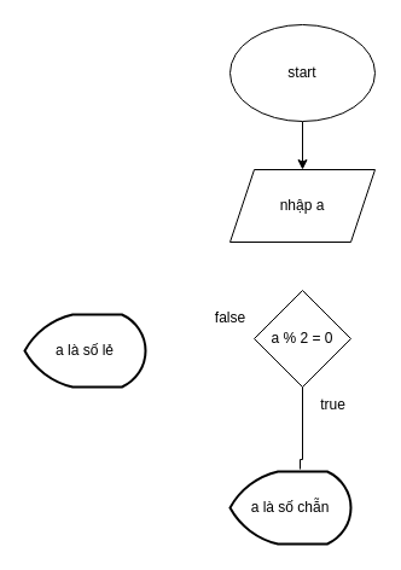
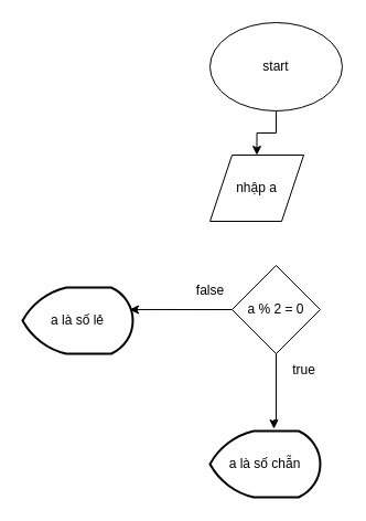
  <mxCell id="0" />
  <mxCell id="1" parent="0" />
  <mxCell id="2" style="edgeStyle=orthogonalEdgeStyle;rounded=0;orthogonalLoop=1;jettySize=auto;html=1;exitX=0.5;exitY=1;exitDx=0;exitDy=0;entryX=0.5;entryY=0;entryDx=0;entryDy=0;" edge="1" parent="1" source="3" target="4"><mxGeometry relative="1" as="geometry" /></mxCell>
  <mxCell id="3" value="start" style="ellipse;whiteSpace=wrap;html=1;" vertex="1" parent="1"><mxGeometry x="190" y="20" width="120" height="80" as="geometry" /></mxCell>
- <mxCell id="4" value="nhập a" style="shape=parallelogram;perimeter=parallelogramPerimeter;whiteSpace=wrap;html=1;fixedSize=1;" vertex="1" parent="1"><mxGeometry x="190" y="140" width="120" height="60" as="geometry" /></mxCell>
+ <mxCell id="4" value="nhập a" style="shape=parallelogram;perimeter=parallelogramPerimeter;whiteSpace=wrap;html=1;fixedSize=1;" vertex="1" parent="1"><mxGeometry x="190" y="140" width="85" height="60" as="geometry" /></mxCell>
  <mxCell id="5" value="a % 2 = 0" style="rhombus;whiteSpace=wrap;html=1;" vertex="1" parent="1"><mxGeometry x="210" y="240" width="80" height="80" as="geometry" /></mxCell>
  <mxCell id="6" value="a là số chẵn" style="strokeWidth=2;html=1;shape=mxgraph.flowchart.display;whiteSpace=wrap;" vertex="1" parent="1"><mxGeometry x="190" y="390" width="100" height="60" as="geometry" /></mxCell>
- <mxCell id="7" style="edgeStyle=orthogonalEdgeStyle;rounded=0;orthogonalLoop=1;jettySize=auto;html=1;exitX=0.5;exitY=1;exitDx=0;exitDy=0;entryX=0.58;entryY=-0.033;entryDx=0;entryDy=0;entryPerimeter=0;endArrow=none;" edge="1" parent="1" source="5" target="6"><mxGeometry relative="1" as="geometry"><Array as="points"><mxPoint x="250" y="380" /><mxPoint x="248" y="380" /></Array></mxGeometry></mxCell>
+ <mxCell id="7" style="edgeStyle=orthogonalEdgeStyle;rounded=0;orthogonalLoop=1;jettySize=auto;html=1;exitX=0.5;exitY=1;exitDx=0;exitDy=0;entryX=0.58;entryY=-0.033;entryDx=0;entryDy=0;entryPerimeter=0;" edge="1" parent="1" source="5" target="6"><mxGeometry relative="1" as="geometry"><Array as="points"><mxPoint x="250" y="380" /><mxPoint x="248" y="380" /></Array></mxGeometry></mxCell>
  <mxCell id="8" value="true" style="text;html=1;align=center;verticalAlign=middle;resizable=0;points=[];autosize=1;strokeColor=none;fillColor=none;" vertex="1" parent="1"><mxGeometry x="255" y="320" width="40" height="30" as="geometry" /></mxCell>
  <mxCell id="9" value="a là số lẻ" style="strokeWidth=2;html=1;shape=mxgraph.flowchart.display;whiteSpace=wrap;" vertex="1" parent="1"><mxGeometry x="20" y="260" width="100" height="60" as="geometry" /></mxCell>
+ <mxCell id="10" style="edgeStyle=orthogonalEdgeStyle;rounded=0;orthogonalLoop=1;jettySize=auto;html=1;exitX=0;exitY=0.5;exitDx=0;exitDy=0;entryX=0.97;entryY=0.333;entryDx=0;entryDy=0;entryPerimeter=0;" edge="1" parent="1" source="5" target="9"><mxGeometry relative="1" as="geometry" /></mxCell>
  <mxCell id="11" value="false" style="text;html=1;align=center;verticalAlign=middle;resizable=0;points=[];autosize=1;strokeColor=none;fillColor=none;" vertex="1" parent="1"><mxGeometry x="165" y="248" width="50" height="30" as="geometry" /></mxCell>
